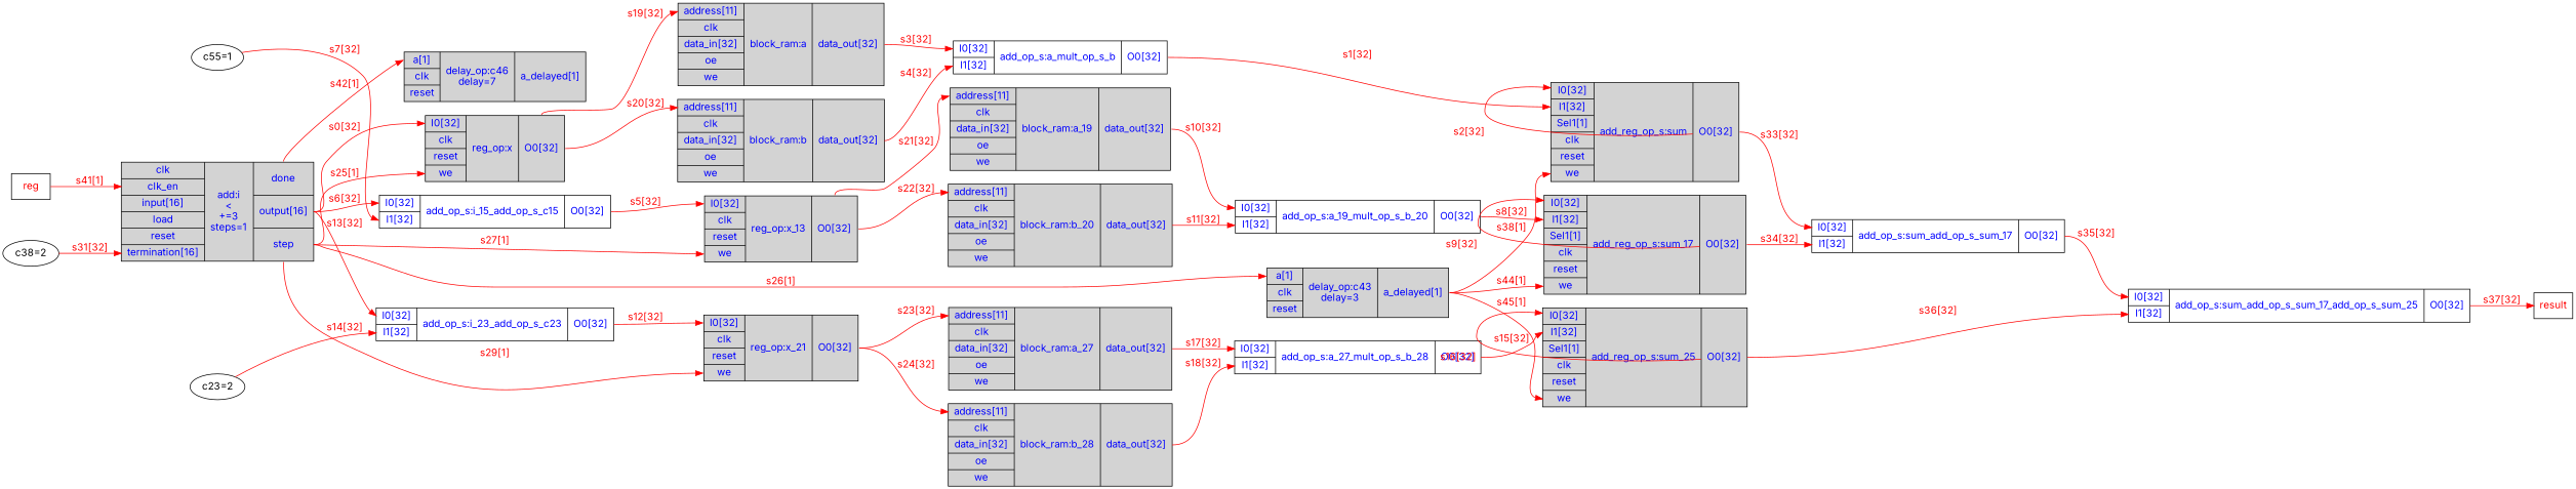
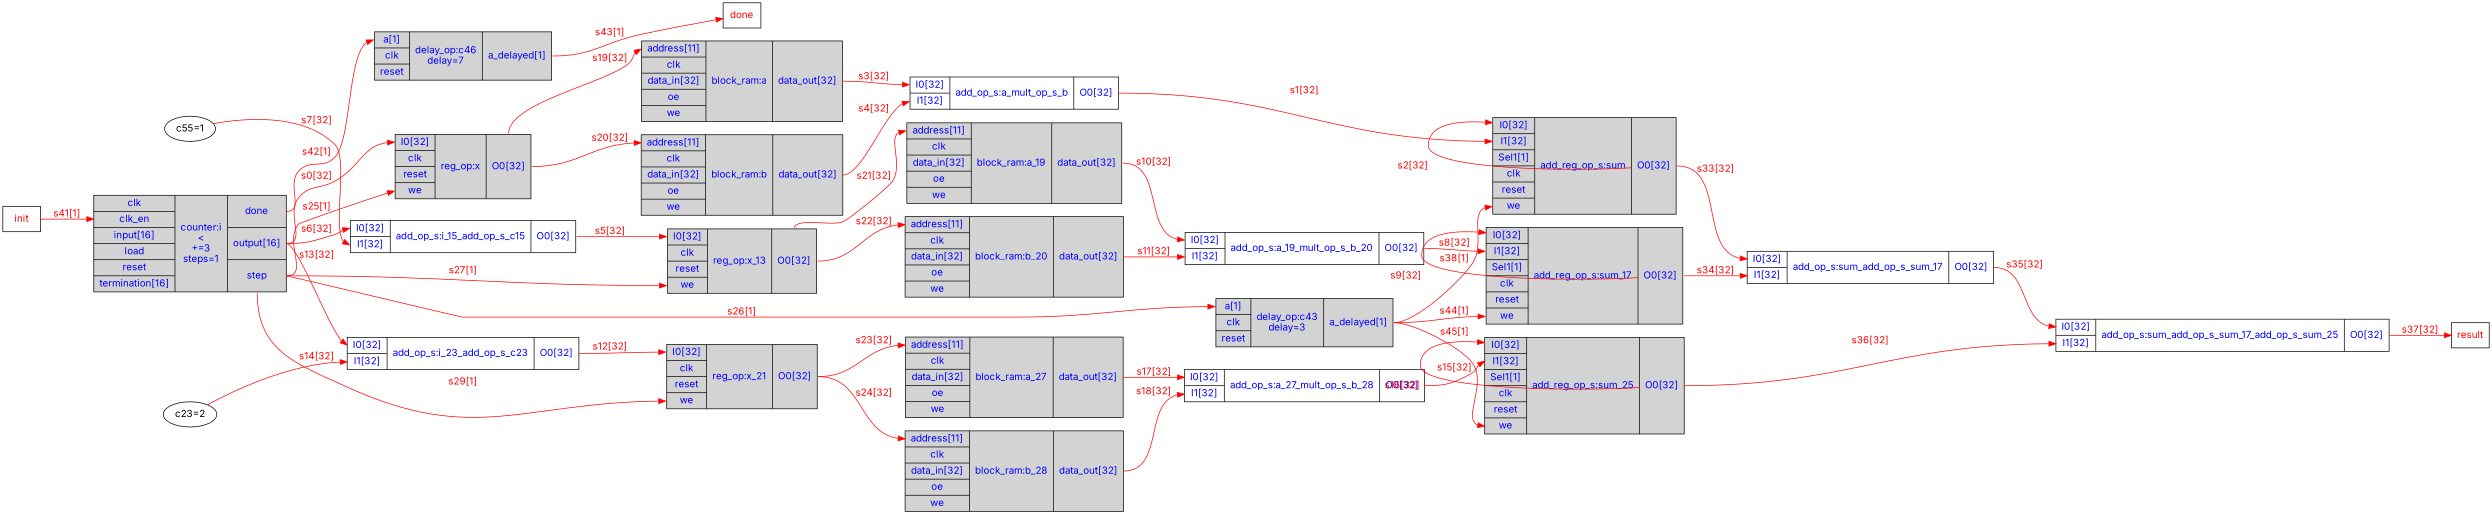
  digraph {
    fontname=Inter
    rankdir=LR
    node [fillcolor=lightgray fontcolor=blue fontname=Inter shape=record style=filled]
    edge [color=red fontcolor=red fontname=Inter headport=I0 tailport=O0]
-   n1 [label="{{<clk>clk|<clk_en>clk_en|<input>input[16]|<load>load|<reset>reset|<termination>termination[16]}|add:i\n\<\n+=3\nsteps=1|{<done>done|<output>output[16]|<step>step}}"]
+   n1 [label="{{<clk>clk|<clk_en>clk_en|<input>input[16]|<load>load|<reset>reset|<termination>termination[16]}|counter:i\n\<\n+=3\nsteps=1|{<done>done|<output>output[16]|<step>step}}"]
    n2 [label="{{<I0>I0[32]|<clk>clk|<reset>reset|<we>we}|reg_op:x|{<O0>O0[32]}}"]
    n3 [label="{{<I0>I0[32]|<clk>clk|<reset>reset|<we>we}|reg_op:x_13|{<O0>O0[32]}}"]
    n4 [label="{{<I0>I0[32]|<I1>I1[32]}|add_op_s:i_15_add_op_s_c15|{<O0>O0[32]}}" fillcolor="" style=""]
    n5 [label="{{<I0>I0[32]|<clk>clk|<reset>reset|<we>we}|reg_op:x_21|{<O0>O0[32]}}"]
    n6 [label="{{<I0>I0[32]|<I1>I1[32]}|add_op_s:i_23_add_op_s_c23|{<O0>O0[32]}}" fillcolor="" style=""]
    n7 [label="{{<a>a[1]|<clk>clk|<reset>reset}|delay_op:c43\ndelay=3|{<a_delayed>a_delayed[1]}}"]
    n8 [label="{{<a>a[1]|<clk>clk|<reset>reset}|delay_op:c46\ndelay=7|{<a_delayed>a_delayed[1]}}"]
    n9 [label="{{<address>address[11]|<clk>clk|<data_in>data_in[32]|<oe>oe|<we>we}|block_ram:a|{<data_out>data_out[32]}}"]
    n10 [label="{{<address>address[11]|<clk>clk|<data_in>data_in[32]|<oe>oe|<we>we}|block_ram:b|{<data_out>data_out[32]}}"]
    n11 [label="{{<address>address[11]|<clk>clk|<data_in>data_in[32]|<oe>oe|<we>we}|block_ram:a_19|{<data_out>data_out[32]}}"]
    n12 [label="{{<address>address[11]|<clk>clk|<data_in>data_in[32]|<oe>oe|<we>we}|block_ram:b_20|{<data_out>data_out[32]}}"]
    n13 [label="{{<address>address[11]|<clk>clk|<data_in>data_in[32]|<oe>oe|<we>we}|block_ram:a_27|{<data_out>data_out[32]}}"]
    n14 [label="{{<address>address[11]|<clk>clk|<data_in>data_in[32]|<oe>oe|<we>we}|block_ram:b_28|{<data_out>data_out[32]}}"]
    n15 [label="{{<I0>I0[32]|<I1>I1[32]|<Sel1>Sel1[1]|<clk>clk|<reset>reset|<we>we}|add_reg_op_s:sum|{<O0>O0[32]}}"]
    n16 [label="{{<I0>I0[32]|<I1>I1[32]|<Sel1>Sel1[1]|<clk>clk|<reset>reset|<we>we}|add_reg_op_s:sum_17|{<O0>O0[32]}}"]
    n17 [label="{{<I0>I0[32]|<I1>I1[32]|<Sel1>Sel1[1]|<clk>clk|<reset>reset|<we>we}|add_reg_op_s:sum_25|{<O0>O0[32]}}"]
+   n18 [fontcolor=red label=done shape=msquare fillcolor="" style=""]
    n19 [label="{{<I0>I0[32]|<I1>I1[32]}|add_op_s:a_mult_op_s_b|{<O0>O0[32]}}" fillcolor="" style=""]
    n20 [label="{{<I0>I0[32]|<I1>I1[32]}|add_op_s:sum_add_op_s_sum_17|{<O0>O0[32]}}" fillcolor="" style=""]
    n21 [label="{{<I0>I0[32]|<I1>I1[32]}|add_op_s:sum_add_op_s_sum_17_add_op_s_sum_25|{<O0>O0[32]}}" fillcolor="" style=""]
    n22 [label="{{<I0>I0[32]|<I1>I1[32]}|add_op_s:a_19_mult_op_s_b_20|{<O0>O0[32]}}" fillcolor="" style=""]
    n23 [fontcolor=b label="c55=1" fillcolor="" shape="" style=""]
    n24 [label="{{<I0>I0[32]|<I1>I1[32]}|add_op_s:a_27_mult_op_s_b_28|{<O0>O0[32]}}" fillcolor="" style=""]
    n25 [fontcolor=b label="c23=2" fillcolor="" shape="" style=""]
    n26 [fontcolor=red label=result shape=msquare fillcolor="" style=""]
-   n27 [fontcolor=red label=reg shape=msquare fillcolor="" style=""]
-   n28 [fontcolor=b label="c38=2" fillcolor="" shape="" style=""]
+   n27 [fontcolor=red label=init shape=msquare fillcolor="" style=""]
    n1 -> n2 [label="s0[32]" tailport=output]
    n1 -> n2 [headport=we label="s25[1]" tailport=step]
    n1 -> n3 [headport=we label="s27[1]" tailport=step]
    n1 -> n4 [label="s6[32]" tailport=output]
    n1 -> n5 [headport=we label="s29[1]" tailport=step]
    n1 -> n6 [label="s13[32]" tailport=output]
    n1 -> n7 [headport=a label="s26[1]" tailport=step]
    n1 -> n8 [headport=a label="s42[1]" tailport=done]
    n2 -> n9 [headport=address label="s19[32]"]
    n2 -> n10 [headport=address label="s20[32]"]
    n3 -> n11 [headport=address label="s21[32]"]
    n3 -> n12 [headport=address label="s22[32]"]
    n4 -> n3 [label="s5[32]"]
    n5 -> n13 [headport=address label="s23[32]"]
    n5 -> n14 [headport=address label="s24[32]"]
    n6 -> n5 [label="s12[32]"]
    n7 -> n15 [headport=we label="s38[1]" tailport=a_delayed]
    n7 -> n16 [headport=we label="s44[1]" tailport=a_delayed]
    n7 -> n17 [headport=we label="s45[1]" tailport=a_delayed]
+   n8 -> n18 [headport=in label="s43[1]" tailport=a_delayed]
    n9 -> n19 [label="s3[32]" tailport=data_out]
    n10 -> n19 [headport=I1 label="s4[32]" tailport=data_out]
    n11 -> n22 [label="s10[32]" tailport=data_out]
    n12 -> n22 [headport=I1 label="s11[32]" tailport=data_out]
    n13 -> n24 [label="s17[32]" tailport=data_out]
    n14 -> n24 [headport=I1 label="s18[32]" tailport=data_out]
    n15 -> n15 [label="s2[32]"]
    n15 -> n20 [label="s33[32]"]
    n16 -> n16 [label="s9[32]"]
    n16 -> n20 [headport=I1 label="s34[32]"]
    n17 -> n17 [label="s16[32]"]
    n17 -> n21 [headport=I1 label="s36[32]"]
    n19 -> n15 [headport=I1 label="s1[32]"]
    n20 -> n21 [label="s35[32]"]
    n21 -> n26 [headport=in label="s37[32]"]
    n22 -> n16 [headport=I1 label="s8[32]"]
    n23 -> n4 [headport=I1 label="s7[32]" tailport=out]
    n24 -> n17 [headport=I1 label="s15[32]"]
    n25 -> n6 [headport=I1 label="s14[32]" tailport=out]
    n27 -> n1 [headport=clk_en label="s41[1]" tailport=out]
-   n28 -> n1 [headport=termination label="s31[32]" tailport=out]
  }
